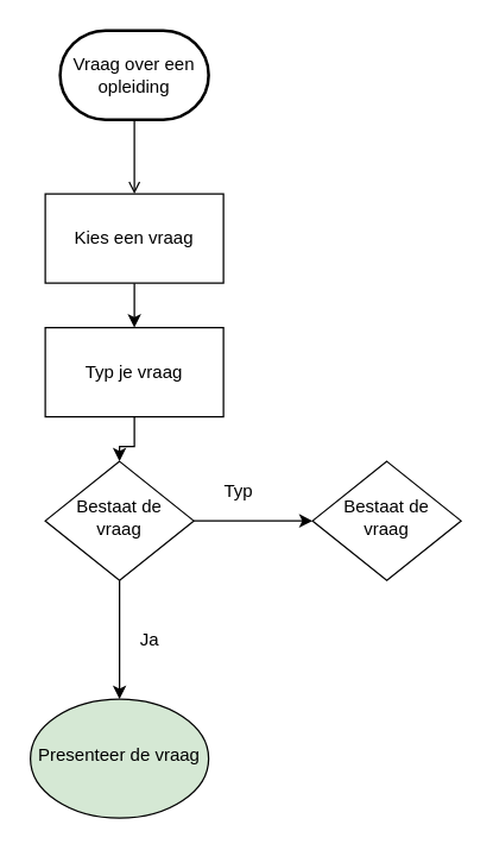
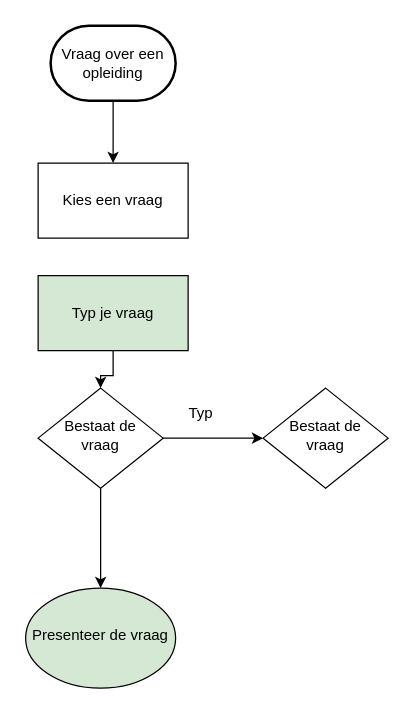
  <mxCell id="0" />
  <mxCell id="1" parent="0" />
  <mxCell id="2" value="" style="edgeStyle=orthogonalEdgeStyle;rounded=0;orthogonalLoop=1;jettySize=auto;html=1;" edge="1" parent="1" source="4" target="11"><mxGeometry relative="1" as="geometry" /></mxCell>
  <mxCell id="3" value="" style="edgeStyle=orthogonalEdgeStyle;rounded=0;orthogonalLoop=1;jettySize=auto;html=1;" edge="1" parent="1" source="4" target="13"><mxGeometry relative="1" as="geometry" /></mxCell>
  <mxCell id="4" value="Bestaat de vraag" style="rhombus;whiteSpace=wrap;html=1;shadow=0;fontFamily=Helvetica;fontSize=12;align=center;strokeWidth=1;spacing=6;spacingTop=-4;" parent="1" vertex="1"><mxGeometry x="30" y="310" width="100" height="80" as="geometry" /></mxCell>
- <mxCell id="5" value="" style="edgeStyle=orthogonalEdgeStyle;rounded=0;orthogonalLoop=1;jettySize=auto;html=1;endArrow=open;" edge="1" parent="1" source="6" target="8"><mxGeometry relative="1" as="geometry" /></mxCell>
+ <mxCell id="5" value="" style="edgeStyle=orthogonalEdgeStyle;rounded=0;orthogonalLoop=1;jettySize=auto;html=1;" edge="1" parent="1" source="6" target="8"><mxGeometry relative="1" as="geometry" /></mxCell>
  <mxCell id="6" value="Vraag over een opleiding" style="strokeWidth=2;html=1;shape=mxgraph.flowchart.terminator;whiteSpace=wrap;" vertex="1" parent="1"><mxGeometry x="40" y="20" width="100" height="60" as="geometry" /></mxCell>
- <mxCell id="7" value="" style="edgeStyle=orthogonalEdgeStyle;rounded=0;orthogonalLoop=1;jettySize=auto;html=1;" edge="1" parent="1" source="8" target="10"><mxGeometry relative="1" as="geometry" /></mxCell>
  <mxCell id="8" value="Kies een vraag" style="rounded=0;whiteSpace=wrap;html=1;" vertex="1" parent="1"><mxGeometry x="30" y="130" width="120" height="60" as="geometry" /></mxCell>
  <mxCell id="9" value="" style="edgeStyle=orthogonalEdgeStyle;rounded=0;orthogonalLoop=1;jettySize=auto;html=1;" edge="1" parent="1" source="10" target="4"><mxGeometry relative="1" as="geometry" /></mxCell>
- <mxCell id="10" value="Typ je vraag" style="rounded=0;whiteSpace=wrap;html=1;" vertex="1" parent="1"><mxGeometry x="30" y="220" width="120" height="60" as="geometry" /></mxCell>
+ <mxCell id="10" value="Typ je vraag" style="rounded=0;whiteSpace=wrap;html=1;fillColor=#d5e8d4;" vertex="1" parent="1"><mxGeometry x="30" y="220" width="120" height="60" as="geometry" /></mxCell>
  <mxCell id="11" value="Presenteer de vraag" style="ellipse;whiteSpace=wrap;html=1;shadow=0;strokeWidth=1;spacing=6;spacingTop=-4;fillColor=#d5e8d4;" vertex="1" parent="1"><mxGeometry x="20" y="470" width="120" height="80" as="geometry" /></mxCell>
- <mxCell id="12" value="Ja" style="text;html=1;resizable=0;autosize=1;align=center;verticalAlign=middle;points=[];fillColor=none;strokeColor=none;rounded=0;" vertex="1" parent="1"><mxGeometry x="85" y="420" width="30" height="20" as="geometry" /></mxCell>
  <mxCell id="13" value="Bestaat de vraag" style="rhombus;whiteSpace=wrap;html=1;shadow=0;fontFamily=Helvetica;fontSize=12;align=center;strokeWidth=1;spacing=6;spacingTop=-4;" vertex="1" parent="1"><mxGeometry x="210" y="310" width="100" height="80" as="geometry" /></mxCell>
  <mxCell id="14" value="Typ" style="text;html=1;resizable=0;autosize=1;align=center;verticalAlign=middle;points=[];fillColor=none;strokeColor=none;rounded=0;" vertex="1" parent="1"><mxGeometry x="140" y="320" width="40" height="20" as="geometry" /></mxCell>
